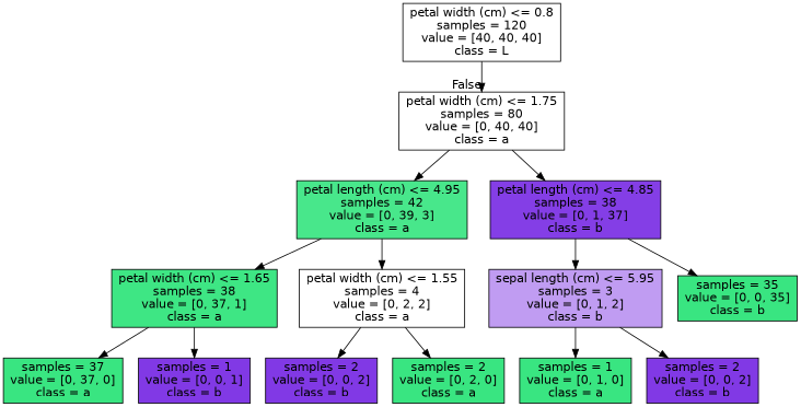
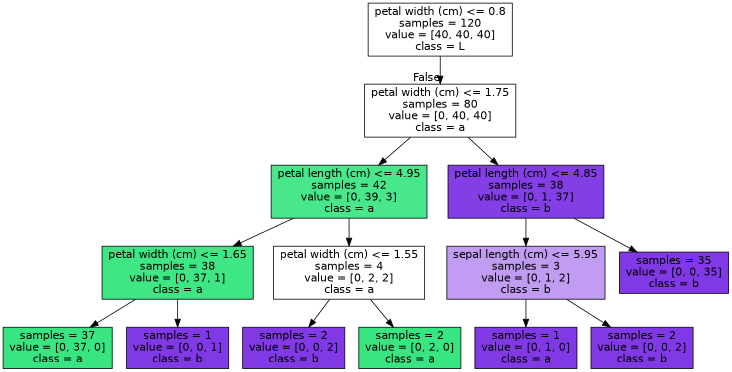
  digraph {
    node [color=black fillcolor="#8139e5" fontname=helvetica shape=box style=filled]
    edge [fontname=helvetica]
    n1 [fillcolor="#ffffff" label="petal width (cm) <= 0.8\nsamples = 120\nvalue = [40, 40, 40]\nclass = L"]
    n2 [fillcolor="#ffffff" label="petal width (cm) <= 1.75\nsamples = 80\nvalue = [0, 40, 40]\nclass = a"]
    n3 [fillcolor="#48e78b" label="petal length (cm) <= 4.95\nsamples = 42\nvalue = [0, 39, 3]\nclass = a"]
    n4 [fillcolor="#843ee6" label="petal length (cm) <= 4.85\nsamples = 38\nvalue = [0, 1, 37]\nclass = b"]
    n5 [fillcolor="#3ee684" label="petal width (cm) <= 1.65\nsamples = 38\nvalue = [0, 37, 1]\nclass = a"]
    n6 [fillcolor="#ffffff" label="petal width (cm) <= 1.55\nsamples = 4\nvalue = [0, 2, 2]\nclass = a"]
    n7 [fillcolor="#c09cf2" label="sepal length (cm) <= 5.95\nsamples = 3\nvalue = [0, 1, 2]\nclass = b"]
-   n8 [fillcolor="#39e581" label="samples = 35\nvalue = [0, 0, 35]\nclass = b"]
+   n8 [label="samples = 35\nvalue = [0, 0, 35]\nclass = b"]
    n9 [fillcolor="#39e581" label="samples = 37\nvalue = [0, 37, 0]\nclass = a"]
    n10 [label="samples = 1\nvalue = [0, 0, 1]\nclass = b"]
    n11 [label="samples = 2\nvalue = [0, 0, 2]\nclass = b"]
    n12 [fillcolor="#39e581" label="samples = 2\nvalue = [0, 2, 0]\nclass = a"]
-   n13 [fillcolor="#39e581" label="samples = 1\nvalue = [0, 1, 0]\nclass = a"]
+   n13 [label="samples = 1\nvalue = [0, 1, 0]\nclass = a"]
    n14 [label="samples = 2\nvalue = [0, 0, 2]\nclass = b"]
    n1 -> n2 [headlabel=False labelangle=-45 labeldistance=2.5]
    n2 -> n3
    n2 -> n4
    n3 -> n5
    n3 -> n6
    n4 -> n7
    n4 -> n8
    n5 -> n9
    n5 -> n10
    n6 -> n11
    n6 -> n12
    n7 -> n13
    n7 -> n14
  }
